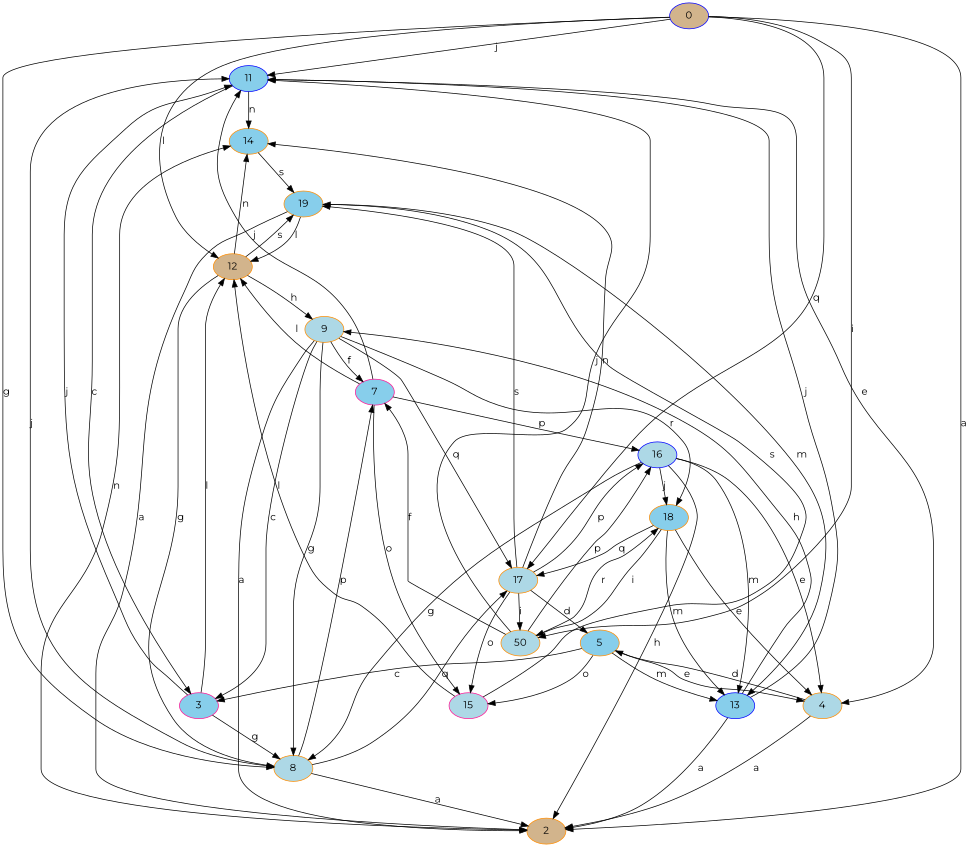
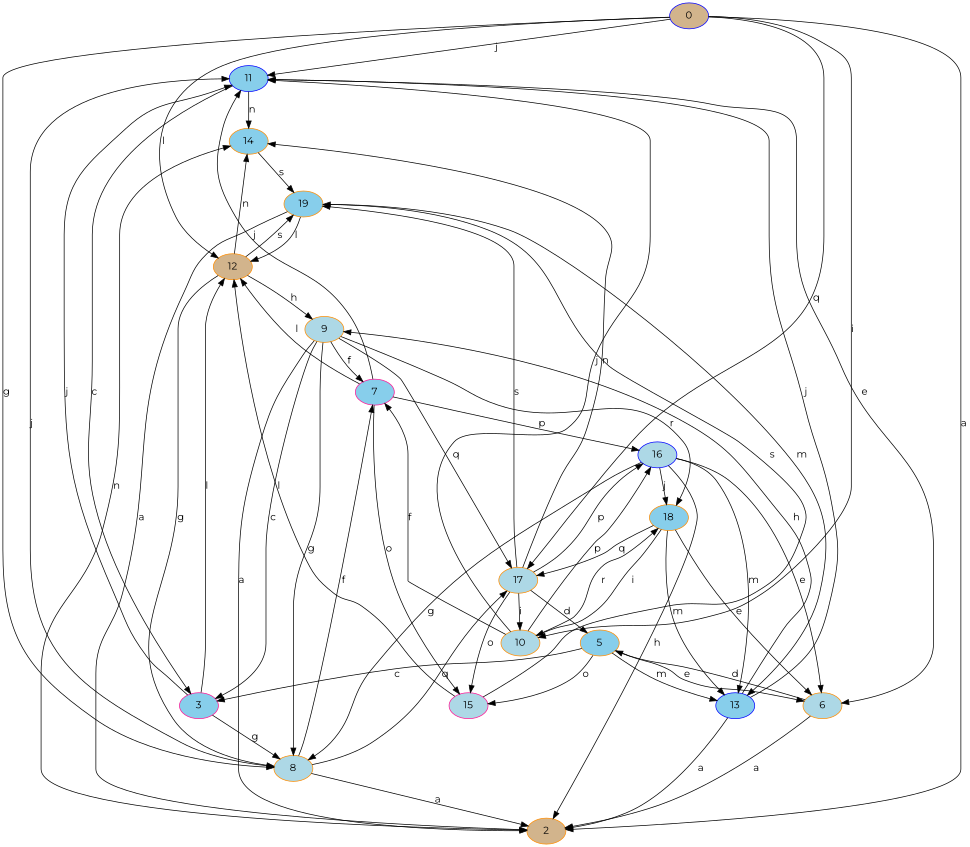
  strict digraph {
    fontname=Montserrat
    node [color=darkorange fillcolor=skyblue fontname=Montserrat style=filled]
    edge [fontname=Montserrat]
    11 [color=blue]
-   10 [fillcolor=lightblue label=50]
+   10 [fillcolor=lightblue]
    7 [color=deeppink]
    16 [color=blue fillcolor=lightblue]
    18
    2 [fillcolor=tan]
    14
    19
    3 [color=deeppink]
    8 [fillcolor=lightblue]
    12 [fillcolor=tan]
    17 [fillcolor=lightblue]
-   6 [fillcolor=lightblue label=4]
+   6 [fillcolor=lightblue]
    9 [fillcolor=lightblue]
    5
    13 [color=blue]
    15 [color=deeppink fillcolor=lightblue]
    0 [color=blue fillcolor=tan]
    11 -> 14 [label=n]
    11 -> 3 [label=c]
    11 -> 6 [label=e]
    10 -> 11 [label=j]
    10 -> 7 [label=f]
    10 -> 16 [label=p]
    10 -> 18 [label=r]
    7 -> 11 [label=j]
    7 -> 16 [label=p]
    7 -> 12 [label=l]
    7 -> 15 [label=o]
    16 -> 18 [label=j]
    16 -> 2 [label=h]
    16 -> 8 [label=g]
    16 -> 6 [label=e]
    16 -> 13 [label=m]
    18 -> 10 [label=i]
    18 -> 17 [label=q]
    18 -> 6 [label=e]
    18 -> 13 [label=m]
    2 -> 14 [label=n]
    14 -> 19 [label=s]
    19 -> 2 [label=a]
    19 -> 12 [label=l]
    19 -> 13 [label=m]
    3 -> 11 [label=j]
    3 -> 8 [label=g]
    3 -> 12 [label=l]
    8 -> 11 [label=j]
-   8 -> 7 [label=p]
+   8 -> 7 [label=f]
    8 -> 2 [label=a]
    8 -> 17 [label=q]
    12 -> 14 [label=n]
    12 -> 19 [label=s]
    12 -> 8 [label=g]
    12 -> 9 [label=h]
    17 -> 10 [label=i]
    17 -> 16 [label=p]
    17 -> 14 [label=n]
    17 -> 19 [label=s]
    17 -> 5 [label=d]
    17 -> 15 [label=o]
    6 -> 2 [label=a]
    6 -> 5 [label=d]
    9 -> 7 [label=f]
    9 -> 18 [label=r]
    9 -> 2 [label=a]
    9 -> 3 [label=c]
    9 -> 8 [label=g]
    9 -> 17 [label=q]
    5 -> 3 [label=c]
    5 -> 6 [label=e]
    5 -> 13 [label=m]
    5 -> 15 [label=o]
    13 -> 11 [label=j]
    13 -> 2 [label=a]
    13 -> 9 [label=h]
    15 -> 19 [label=s]
    15 -> 12 [label=l]
    0 -> 11 [label=j]
    0 -> 10 [label=i]
    0 -> 2 [label=a]
    0 -> 8 [label=g]
    0 -> 12 [label=l]
    0 -> 17 [label=q]
  }
